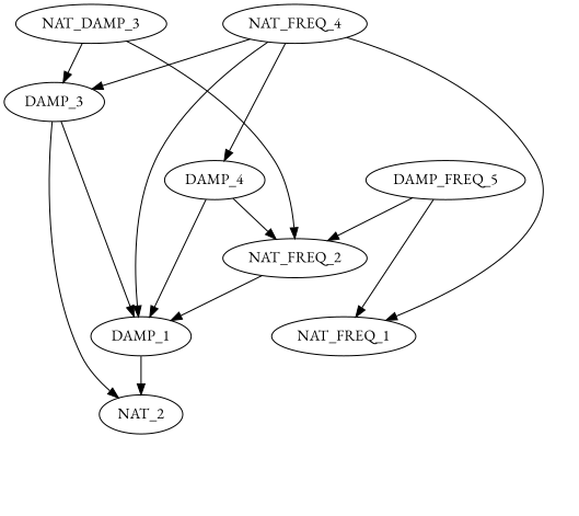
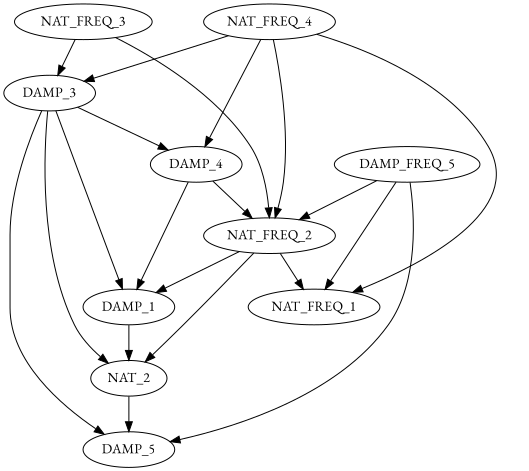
  strict digraph {
    fontname="EB Garamond"
    node [fontname="EB Garamond"]
    edge [fontname="EB Garamond"]
    n1 [label=NAT_2]
    DAMP_1
+   DAMP_5
    NAT_FREQ_2
    NAT_FREQ_1
-   NAT_FREQ_3 [label=NAT_DAMP_3]
+   NAT_FREQ_3
    DAMP_3
    DAMP_4
    NAT_FREQ_4
    n10 [label=DAMP_FREQ_5]
+   n1 -> DAMP_5
    DAMP_1 -> n1
+   NAT_FREQ_2 -> n1
    NAT_FREQ_2 -> DAMP_1
+   NAT_FREQ_2 -> NAT_FREQ_1
    NAT_FREQ_3 -> NAT_FREQ_2
    NAT_FREQ_3 -> DAMP_3
    DAMP_3 -> n1
    DAMP_3 -> DAMP_1
+   DAMP_3 -> DAMP_5
+   DAMP_3 -> DAMP_4
    DAMP_4 -> DAMP_1
    DAMP_4 -> NAT_FREQ_2
-   NAT_FREQ_4 -> DAMP_1
+   NAT_FREQ_4 -> NAT_FREQ_2
    NAT_FREQ_4 -> NAT_FREQ_1
    NAT_FREQ_4 -> DAMP_3
    NAT_FREQ_4 -> DAMP_4
+   n10 -> DAMP_5
    n10 -> NAT_FREQ_2
    n10 -> NAT_FREQ_1
  }
